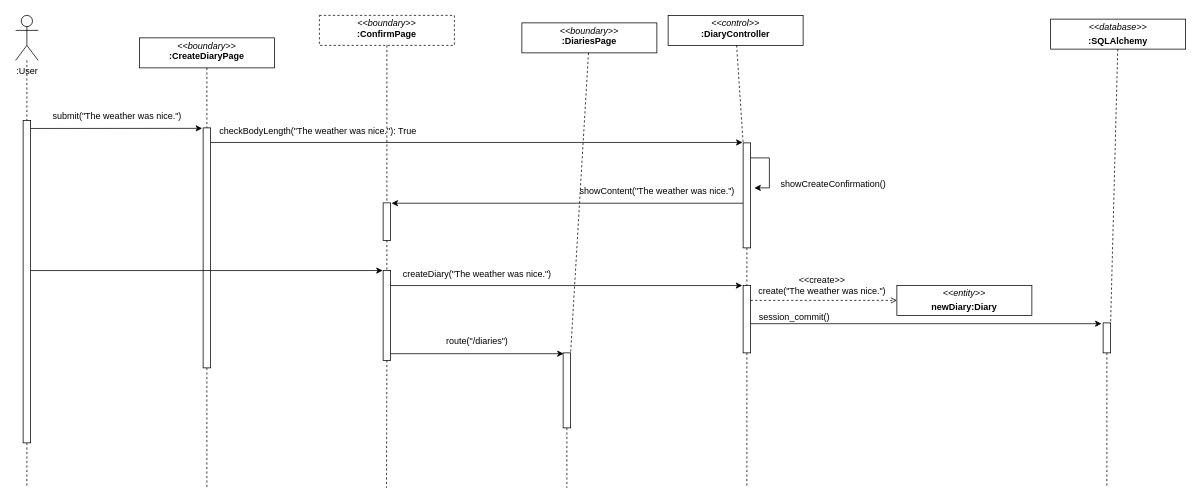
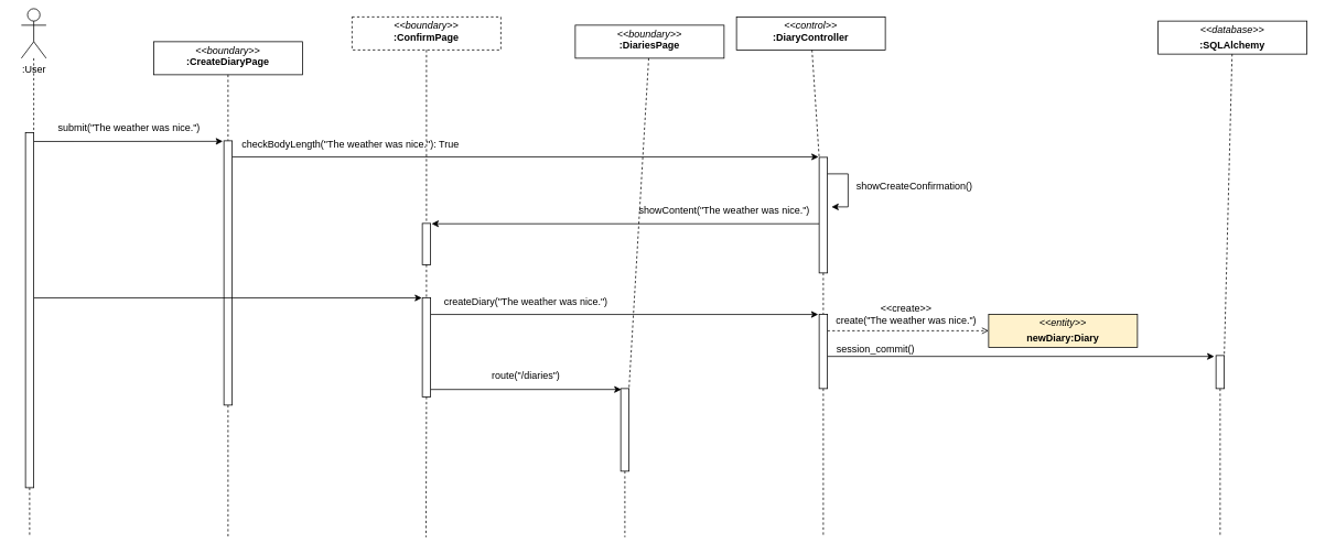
  <mxCell id="0" />
  <mxCell id="1" parent="0" />
  <mxCell id="2" style="edgeStyle=none;html=1;dashed=1;endArrow=none;endFill=0;startArrow=none;" edge="1" parent="1" source="16"><mxGeometry relative="1" as="geometry"><mxPoint x="275" y="650" as="targetPoint" /></mxGeometry></mxCell>
  <mxCell id="3" value="&lt;p style=&quot;margin:0px;margin-top:4px;text-align:center;&quot;&gt;&lt;i&gt;&amp;lt;&amp;lt;boundary&amp;gt;&amp;gt;&lt;/i&gt;&lt;br&gt;&lt;b&gt;:&lt;/b&gt;&lt;b style=&quot;background-color: initial;&quot;&gt;CreateDiaryPage&lt;/b&gt;&lt;/p&gt;" style="verticalAlign=top;align=left;overflow=fill;fontSize=12;fontFamily=Helvetica;html=1;" parent="1" vertex="1"><mxGeometry x="185" y="50" width="180" height="40" as="geometry" /></mxCell>
  <mxCell id="4" style="edgeStyle=none;html=1;exitX=0.5;exitY=1;exitDx=0;exitDy=0;endArrow=none;endFill=0;dashed=1;startArrow=none;" edge="1" parent="1" source="34"><mxGeometry relative="1" as="geometry"><mxPoint x="514.471" y="650" as="targetPoint" /></mxGeometry></mxCell>
  <mxCell id="5" value="&lt;p style=&quot;margin:0px;margin-top:4px;text-align:center;&quot;&gt;&lt;i&gt;&amp;lt;&amp;lt;boundary&amp;gt;&amp;gt;&lt;/i&gt;&lt;br&gt;&lt;b&gt;:ConfirmPage&lt;/b&gt;&lt;/p&gt;" style="verticalAlign=top;align=left;overflow=fill;fontSize=12;fontFamily=Helvetica;html=1;dashed=1;" parent="1" vertex="1"><mxGeometry x="425" y="20" width="180" height="40" as="geometry" /></mxCell>
  <mxCell id="6" style="edgeStyle=none;html=1;dashed=1;endArrow=none;endFill=0;startArrow=none;" edge="1" parent="1" source="38"><mxGeometry relative="1" as="geometry"><mxPoint x="995" y="650" as="targetPoint" /></mxGeometry></mxCell>
  <mxCell id="7" value="&lt;p style=&quot;margin:0px;margin-top:4px;text-align:center;&quot;&gt;&lt;i&gt;&amp;lt;&amp;lt;control&amp;gt;&amp;gt;&lt;/i&gt;&lt;br&gt;&lt;b&gt;:DiaryController&lt;/b&gt;&lt;/p&gt;" style="verticalAlign=top;align=left;overflow=fill;fontSize=12;fontFamily=Helvetica;html=1;" parent="1" vertex="1"><mxGeometry x="890" y="20" width="180" height="40" as="geometry" /></mxCell>
  <mxCell id="8" style="edgeStyle=none;html=1;dashed=1;endArrow=none;endFill=0;startArrow=none;" edge="1" parent="1" source="45"><mxGeometry relative="1" as="geometry"><mxPoint x="1475" y="650" as="targetPoint" /></mxGeometry></mxCell>
  <mxCell id="9" value="&lt;p style=&quot;margin:0px;margin-top:4px;text-align:center;&quot;&gt;&lt;i&gt;&amp;lt;&amp;lt;database&lt;/i&gt;&lt;i style=&quot;background-color: initial;&quot;&gt;&amp;gt;&amp;gt;&lt;/i&gt;&lt;/p&gt;&lt;p style=&quot;margin:0px;margin-top:4px;text-align:center;&quot;&gt;&lt;b&gt;:SQLAlchemy&lt;/b&gt;&lt;/p&gt;" style="verticalAlign=top;align=left;overflow=fill;fontSize=12;fontFamily=Helvetica;html=1;" parent="1" vertex="1"><mxGeometry x="1400" y="25" width="180" height="40" as="geometry" /></mxCell>
- <mxCell id="10" value="&lt;p style=&quot;margin:0px;margin-top:4px;text-align:center;&quot;&gt;&lt;i&gt;&amp;lt;&amp;lt;entity&lt;/i&gt;&lt;i style=&quot;background-color: initial;&quot;&gt;&amp;gt;&amp;gt;&lt;/i&gt;&lt;/p&gt;&lt;p style=&quot;margin:0px;margin-top:4px;text-align:center;&quot;&gt;&lt;b&gt;newDiary:Diary&lt;/b&gt;&lt;/p&gt;" style="verticalAlign=top;align=left;overflow=fill;fontSize=12;fontFamily=Helvetica;html=1;" parent="1" vertex="1"><mxGeometry x="1195" y="380" width="180" height="40" as="geometry" /></mxCell>
+ <mxCell id="10" value="&lt;p style=&quot;margin:0px;margin-top:4px;text-align:center;&quot;&gt;&lt;i&gt;&amp;lt;&amp;lt;entity&lt;/i&gt;&lt;i style=&quot;background-color: initial;&quot;&gt;&amp;gt;&amp;gt;&lt;/i&gt;&lt;/p&gt;&lt;p style=&quot;margin:0px;margin-top:4px;text-align:center;&quot;&gt;&lt;b&gt;newDiary:Diary&lt;/b&gt;&lt;/p&gt;" style="verticalAlign=top;align=left;overflow=fill;fontSize=12;fontFamily=Helvetica;html=1;fillColor=#fff2cc;" parent="1" vertex="1"><mxGeometry x="1195" y="380" width="180" height="40" as="geometry" /></mxCell>
  <mxCell id="11" style="edgeStyle=none;html=1;dashed=1;endArrow=none;endFill=0;startArrow=none;" edge="1" parent="1" source="43"><mxGeometry relative="1" as="geometry"><mxPoint x="755" y="650" as="targetPoint" /></mxGeometry></mxCell>
  <mxCell id="12" value="&lt;p style=&quot;margin:0px;margin-top:4px;text-align:center;&quot;&gt;&lt;i&gt;&amp;lt;&amp;lt;boundary&amp;gt;&amp;gt;&lt;/i&gt;&lt;br&gt;&lt;b&gt;:DiariesPage&lt;/b&gt;&lt;/p&gt;" style="verticalAlign=top;align=left;overflow=fill;fontSize=12;fontFamily=Helvetica;html=1;" vertex="1" parent="1"><mxGeometry x="695" y="30" width="180" height="40" as="geometry" /></mxCell>
  <mxCell id="13" style="edgeStyle=none;html=1;endArrow=classic;endFill=1;entryX=-0.131;entryY=0.002;entryDx=0;entryDy=0;entryPerimeter=0;" edge="1" parent="1" target="16"><mxGeometry relative="1" as="geometry"><mxPoint x="295" y="170" as="targetPoint" /><mxPoint x="40" y="170.8" as="sourcePoint" /></mxGeometry></mxCell>
  <mxCell id="14" value="" style="edgeStyle=none;html=1;dashed=1;endArrow=none;endFill=0;" edge="1" parent="1" source="3" target="16"><mxGeometry relative="1" as="geometry"><mxPoint x="275" y="650" as="targetPoint" /><mxPoint x="275" y="60" as="sourcePoint" /></mxGeometry></mxCell>
  <mxCell id="15" style="edgeStyle=none;html=1;entryX=-0.078;entryY=-0.004;entryDx=0;entryDy=0;entryPerimeter=0;endArrow=classic;endFill=1;" edge="1" parent="1" source="16" target="19"><mxGeometry relative="1" as="geometry" /></mxCell>
  <mxCell id="16" value="" style="html=1;points=[];perimeter=orthogonalPerimeter;" vertex="1" parent="1"><mxGeometry x="270" y="170" width="10" height="320" as="geometry" /></mxCell>
  <mxCell id="17" value="" style="edgeStyle=none;html=1;dashed=1;endArrow=none;endFill=0;" edge="1" parent="1" source="7" target="19"><mxGeometry relative="1" as="geometry"><mxPoint x="995" y="650" as="targetPoint" /><mxPoint x="995" y="60" as="sourcePoint" /></mxGeometry></mxCell>
  <mxCell id="18" style="edgeStyle=none;rounded=0;html=1;entryX=1.122;entryY=0.009;entryDx=0;entryDy=0;entryPerimeter=0;endArrow=classic;endFill=1;" edge="1" parent="1" source="19" target="22"><mxGeometry relative="1" as="geometry" /></mxCell>
  <mxCell id="19" value="" style="html=1;points=[];perimeter=orthogonalPerimeter;" vertex="1" parent="1"><mxGeometry x="990" y="190" width="10" height="140" as="geometry" /></mxCell>
  <mxCell id="20" style="edgeStyle=none;html=1;endArrow=classic;endFill=1;rounded=0;" edge="1" parent="1" source="19"><mxGeometry relative="1" as="geometry"><mxPoint x="1005" y="250" as="targetPoint" /><Array as="points"><mxPoint x="1025" y="210" /><mxPoint x="1025" y="250" /></Array></mxGeometry></mxCell>
  <mxCell id="21" value="" style="edgeStyle=none;html=1;exitX=0.5;exitY=1;exitDx=0;exitDy=0;endArrow=none;endFill=0;dashed=1;" edge="1" parent="1" source="5" target="22"><mxGeometry relative="1" as="geometry"><mxPoint x="514.471" y="650" as="targetPoint" /><mxPoint x="515" y="60" as="sourcePoint" /></mxGeometry></mxCell>
  <mxCell id="22" value="" style="html=1;points=[];perimeter=orthogonalPerimeter;" vertex="1" parent="1"><mxGeometry x="510" y="270" width="10" height="50" as="geometry" /></mxCell>
  <mxCell id="23" style="edgeStyle=none;rounded=0;html=1;endArrow=none;endFill=0;dashed=1;startArrow=none;" edge="1" parent="1" source="27"><mxGeometry relative="1" as="geometry"><mxPoint x="35" y="650" as="targetPoint" /></mxGeometry></mxCell>
- <mxCell id="24" value=":User" style="shape=umlActor;verticalLabelPosition=bottom;verticalAlign=top;html=1;outlineConnect=0;" vertex="1" parent="1"><mxGeometry x="20" y="20" width="30" height="60" as="geometry" /></mxCell>
+ <mxCell id="24" value=":User" style="shape=umlActor;verticalLabelPosition=bottom;verticalAlign=top;html=1;outlineConnect=0;" vertex="1" parent="1"><mxGeometry x="25" y="10" width="30" height="60" as="geometry" /></mxCell>
  <mxCell id="25" value="" style="edgeStyle=none;rounded=0;html=1;endArrow=none;endFill=0;dashed=1;" edge="1" parent="1" source="24" target="27"><mxGeometry relative="1" as="geometry"><mxPoint x="35" y="650" as="targetPoint" /><mxPoint x="35" y="80" as="sourcePoint" /></mxGeometry></mxCell>
  <mxCell id="26" style="edgeStyle=none;rounded=0;html=1;entryX=-0.058;entryY=0.002;entryDx=0;entryDy=0;entryPerimeter=0;endArrow=classic;endFill=1;" edge="1" parent="1" source="27" target="34"><mxGeometry relative="1" as="geometry" /></mxCell>
  <mxCell id="27" value="" style="html=1;points=[];perimeter=orthogonalPerimeter;" vertex="1" parent="1"><mxGeometry x="30" y="160" width="10" height="430" as="geometry" /></mxCell>
  <mxCell id="28" value="submit(&quot;The weather was nice.&quot;)" style="text;html=1;align=center;verticalAlign=middle;resizable=0;points=[];autosize=1;strokeColor=none;fillColor=none;" vertex="1" parent="1"><mxGeometry x="55" y="140" width="200" height="30" as="geometry" /></mxCell>
  <mxCell id="29" value="checkBodyLength(&quot;The weather was nice.&quot;): True" style="text;html=1;align=left;verticalAlign=middle;resizable=0;points=[];autosize=1;strokeColor=none;fillColor=none;" vertex="1" parent="1"><mxGeometry x="290" y="160" width="290" height="30" as="geometry" /></mxCell>
- <mxCell id="30" value="showCreateConfirmation()" style="text;html=1;align=center;verticalAlign=middle;resizable=0;points=[];autosize=1;strokeColor=none;fillColor=none;" vertex="1" parent="1"><mxGeometry x="1030" y="230" width="160" height="30" as="geometry" /></mxCell>
+ <mxCell id="30" value="showCreateConfirmation()" style="text;html=1;align=center;verticalAlign=middle;resizable=0;points=[];autosize=1;strokeColor=none;fillColor=none;" vertex="1" parent="1"><mxGeometry x="1025" y="210" width="160" height="30" as="geometry" /></mxCell>
  <mxCell id="31" value="" style="edgeStyle=none;html=1;exitX=0.5;exitY=1;exitDx=0;exitDy=0;endArrow=none;endFill=0;dashed=1;startArrow=none;" edge="1" parent="1" source="22" target="34"><mxGeometry relative="1" as="geometry"><mxPoint x="514.471" y="650" as="targetPoint" /><mxPoint x="515" y="310" as="sourcePoint" /></mxGeometry></mxCell>
  <mxCell id="32" style="edgeStyle=none;rounded=0;html=1;entryX=-0.115;entryY=0.003;entryDx=0;entryDy=0;entryPerimeter=0;endArrow=classic;endFill=1;" edge="1" parent="1" source="34" target="38"><mxGeometry relative="1" as="geometry" /></mxCell>
  <mxCell id="33" style="edgeStyle=none;rounded=0;html=1;entryX=0.067;entryY=0.011;entryDx=0;entryDy=0;entryPerimeter=0;endArrow=classic;endFill=1;" edge="1" parent="1" source="34" target="43"><mxGeometry relative="1" as="geometry" /></mxCell>
  <mxCell id="34" value="" style="html=1;points=[];perimeter=orthogonalPerimeter;" vertex="1" parent="1"><mxGeometry x="510" y="360" width="10" height="120" as="geometry" /></mxCell>
  <mxCell id="35" value="" style="edgeStyle=none;html=1;dashed=1;endArrow=none;endFill=0;startArrow=none;" edge="1" parent="1" source="19" target="38"><mxGeometry relative="1" as="geometry"><mxPoint x="995" y="650" as="targetPoint" /><mxPoint x="995" y="330" as="sourcePoint" /></mxGeometry></mxCell>
  <mxCell id="36" style="edgeStyle=none;rounded=0;html=1;entryX=0;entryY=0.5;entryDx=0;entryDy=0;endArrow=open;endFill=0;dashed=1;" edge="1" parent="1" source="38" target="10"><mxGeometry relative="1" as="geometry" /></mxCell>
  <mxCell id="37" style="edgeStyle=none;rounded=0;html=1;entryX=-0.214;entryY=0.027;entryDx=0;entryDy=0;entryPerimeter=0;endArrow=classic;endFill=1;" edge="1" parent="1" source="38" target="45"><mxGeometry relative="1" as="geometry" /></mxCell>
  <mxCell id="38" value="" style="html=1;points=[];perimeter=orthogonalPerimeter;" vertex="1" parent="1"><mxGeometry x="990" y="380" width="10" height="90" as="geometry" /></mxCell>
  <mxCell id="39" value="showContent(&quot;The weather was nice.&quot;)" style="text;html=1;align=center;verticalAlign=middle;resizable=0;points=[];autosize=1;strokeColor=none;fillColor=none;" vertex="1" parent="1"><mxGeometry x="760" y="240" width="230" height="30" as="geometry" /></mxCell>
  <mxCell id="40" value="createDiary(&quot;The weather was nice.&quot;)" style="text;html=1;align=center;verticalAlign=middle;resizable=0;points=[];autosize=1;strokeColor=none;fillColor=none;" vertex="1" parent="1"><mxGeometry x="525" y="350" width="220" height="30" as="geometry" /></mxCell>
  <mxCell id="41" value="&amp;lt;&amp;lt;create&amp;gt;&amp;gt;&lt;br&gt;create(&quot;The weather was nice.&quot;)" style="text;html=1;align=center;verticalAlign=middle;resizable=0;points=[];autosize=1;strokeColor=none;fillColor=none;" vertex="1" parent="1"><mxGeometry x="1000" y="360" width="190" height="40" as="geometry" /></mxCell>
  <mxCell id="42" value="" style="edgeStyle=none;html=1;dashed=1;endArrow=none;endFill=0;" edge="1" parent="1" source="12" target="43"><mxGeometry relative="1" as="geometry"><mxPoint x="755" y="650" as="targetPoint" /><mxPoint x="755" y="60" as="sourcePoint" /></mxGeometry></mxCell>
  <mxCell id="43" value="" style="html=1;points=[];perimeter=orthogonalPerimeter;" vertex="1" parent="1"><mxGeometry x="750" y="470" width="10" height="100" as="geometry" /></mxCell>
  <mxCell id="44" value="" style="edgeStyle=none;html=1;dashed=1;endArrow=none;endFill=0;" edge="1" parent="1" source="9" target="45"><mxGeometry relative="1" as="geometry"><mxPoint x="1475" y="650" as="targetPoint" /><mxPoint x="1475" y="60" as="sourcePoint" /></mxGeometry></mxCell>
  <mxCell id="45" value="" style="html=1;points=[];perimeter=orthogonalPerimeter;" vertex="1" parent="1"><mxGeometry x="1470" y="430" width="10" height="40" as="geometry" /></mxCell>
  <mxCell id="46" value="session_commit()" style="text;html=1;align=center;verticalAlign=middle;resizable=0;points=[];autosize=1;strokeColor=none;fillColor=none;" vertex="1" parent="1"><mxGeometry x="998" y="407" width="120" height="30" as="geometry" /></mxCell>
  <mxCell id="47" value="route(&quot;/diaries&quot;)" style="text;html=1;align=center;verticalAlign=middle;resizable=0;points=[];autosize=1;strokeColor=none;fillColor=none;" vertex="1" parent="1"><mxGeometry x="580" y="440" width="110" height="30" as="geometry" /></mxCell>
